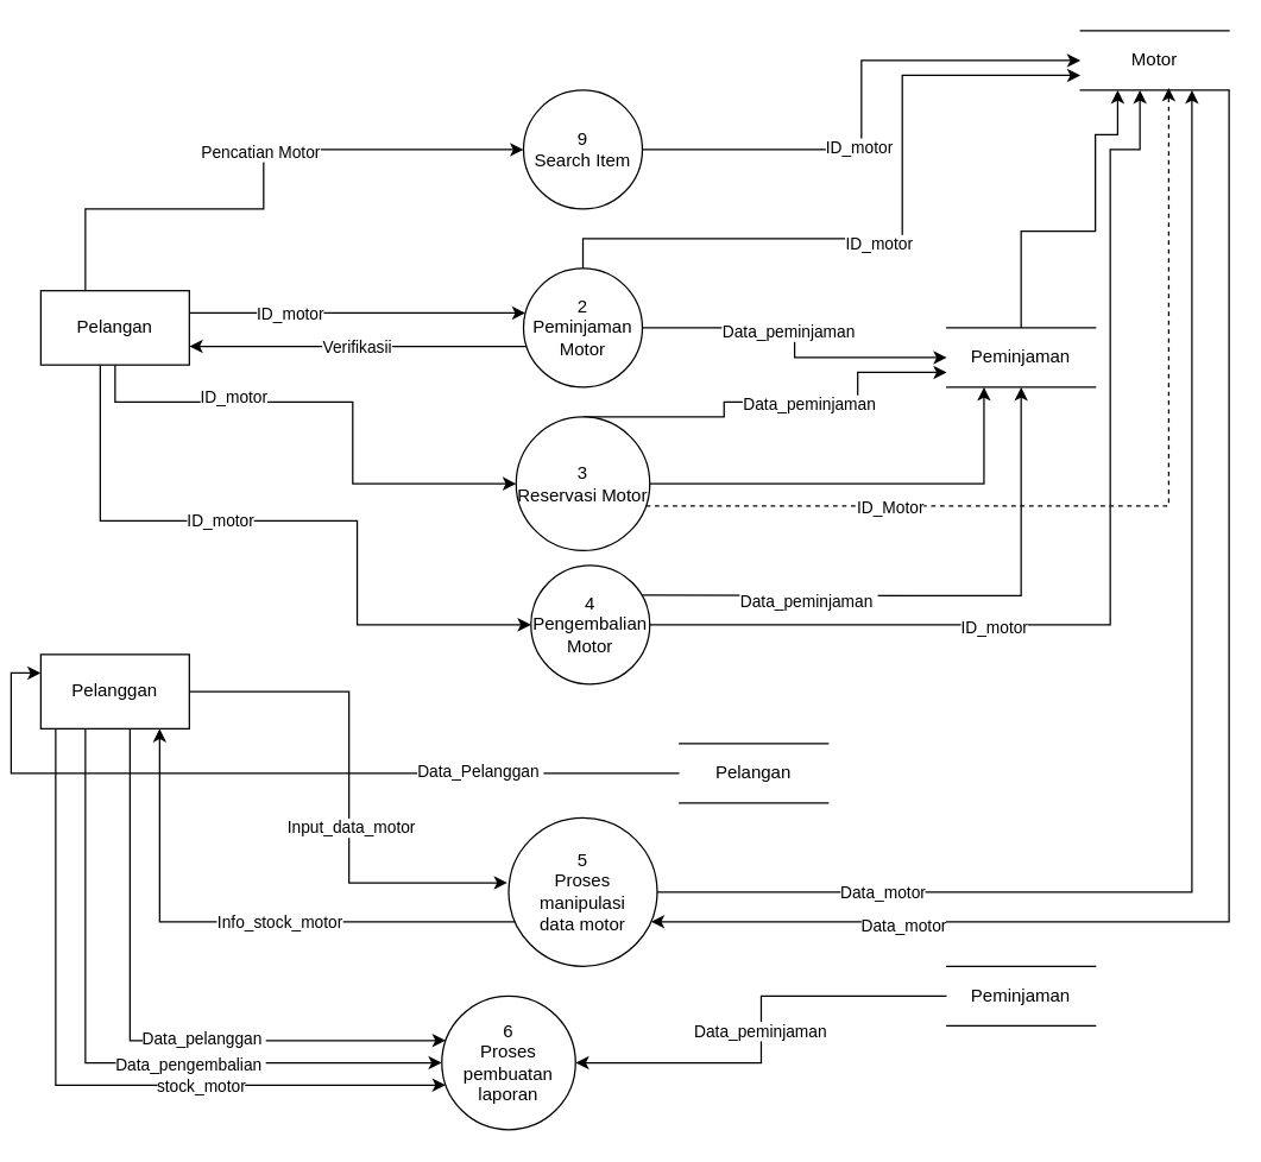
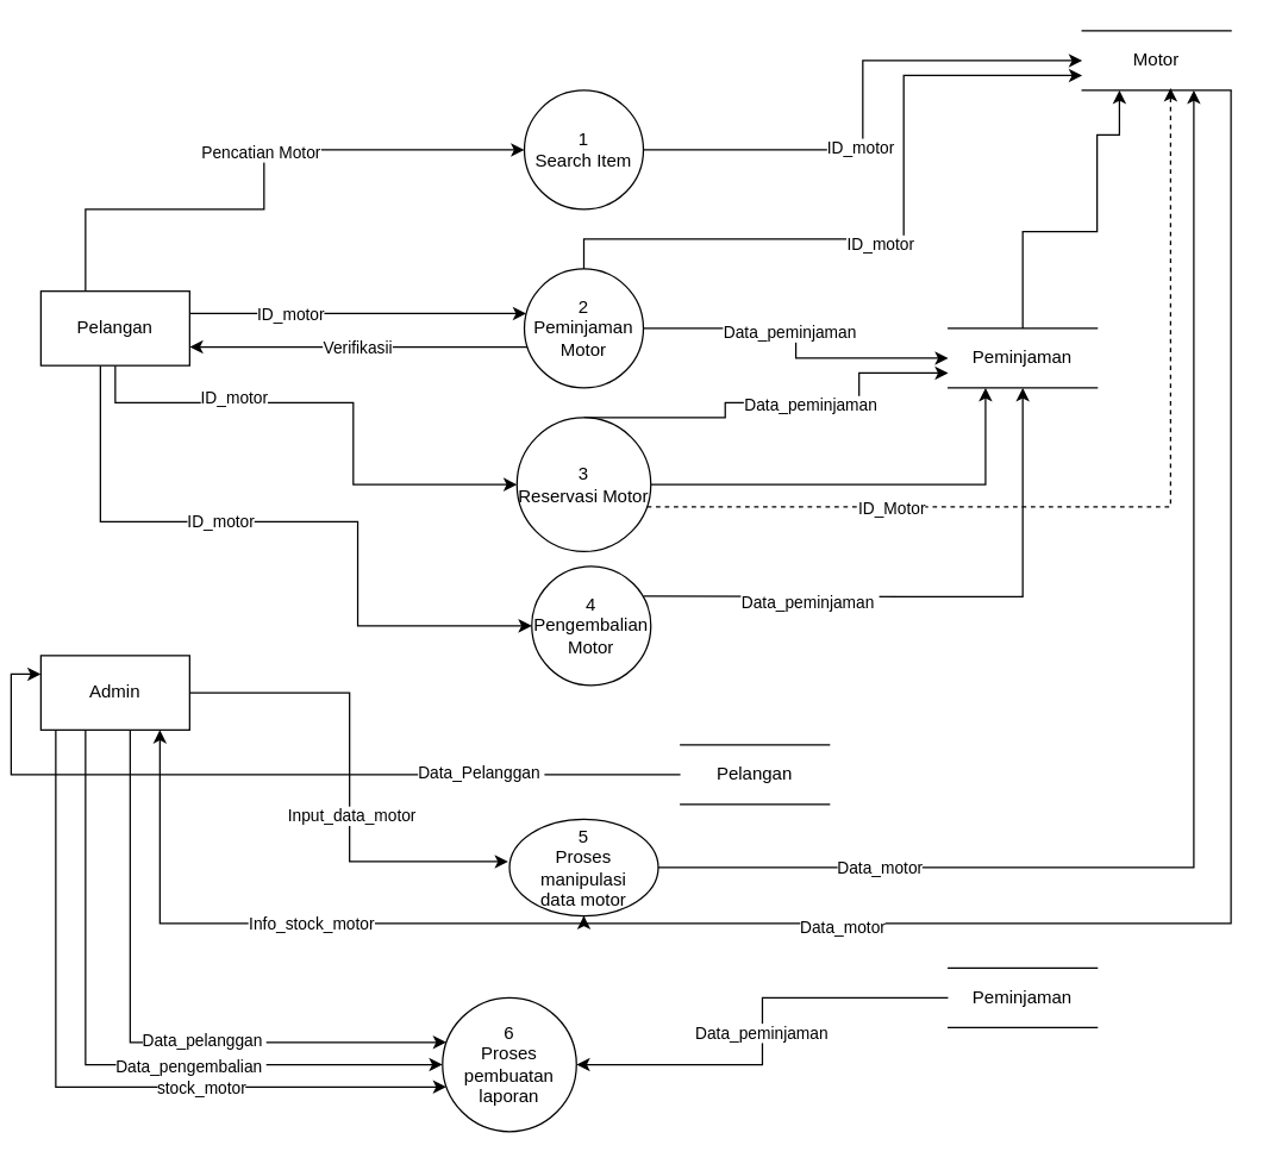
  <mxCell id="0" />
  <mxCell id="1" parent="0" />
  <mxCell id="2" style="edgeStyle=orthogonalEdgeStyle;rounded=0;orthogonalLoop=1;jettySize=auto;html=1;entryX=1;entryY=0.75;entryDx=0;entryDy=0;" edge="1" parent="1" source="8" target="24"><mxGeometry relative="1" as="geometry"><Array as="points"><mxPoint x="233" y="233" /></Array></mxGeometry></mxCell>
  <mxCell id="3" value="Verifikasii" style="edgeLabel;html=1;align=center;verticalAlign=middle;resizable=0;points=[];" vertex="1" connectable="0" parent="2"><mxGeometry x="0.017" relative="1" as="geometry"><mxPoint as="offset" /></mxGeometry></mxCell>
  <mxCell id="4" style="edgeStyle=orthogonalEdgeStyle;rounded=0;orthogonalLoop=1;jettySize=auto;html=1;entryX=0;entryY=0.75;entryDx=0;entryDy=0;" edge="1" parent="1" source="8" target="27"><mxGeometry relative="1" as="geometry"><Array as="points"><mxPoint x="385" y="160" /><mxPoint x="600" y="160" /><mxPoint x="600" y="50" /></Array></mxGeometry></mxCell>
  <mxCell id="5" value="ID_motor&amp;nbsp;" style="edgeLabel;html=1;align=center;verticalAlign=middle;resizable=0;points=[];" vertex="1" connectable="0" parent="4"><mxGeometry x="-0.052" y="-3" relative="1" as="geometry"><mxPoint as="offset" /></mxGeometry></mxCell>
  <mxCell id="6" style="edgeStyle=orthogonalEdgeStyle;rounded=0;orthogonalLoop=1;jettySize=auto;html=1;entryX=0;entryY=0.5;entryDx=0;entryDy=0;" edge="1" parent="1" source="8" target="39"><mxGeometry relative="1" as="geometry" /></mxCell>
  <mxCell id="7" value="Data_peminjaman&amp;nbsp;" style="edgeLabel;html=1;align=center;verticalAlign=middle;resizable=0;points=[];" vertex="1" connectable="0" parent="6"><mxGeometry x="-0.066" y="-3" relative="1" as="geometry"><mxPoint as="offset" /></mxGeometry></mxCell>
  <mxCell id="8" value="2&lt;br&gt;Peminjaman Motor" style="shape=ellipse;html=1;dashed=0;whiteSpace=wrap;perimeter=ellipsePerimeter;" vertex="1" parent="1"><mxGeometry x="345" y="180" width="80" height="80" as="geometry" /></mxCell>
  <mxCell id="9" style="edgeStyle=orthogonalEdgeStyle;rounded=0;orthogonalLoop=1;jettySize=auto;html=1;" edge="1" parent="1" source="15" target="52"><mxGeometry relative="1" as="geometry"><Array as="points"><mxPoint x="80" y="700" /></Array></mxGeometry></mxCell>
  <mxCell id="10" value="Data_pelanggan&amp;nbsp;" style="edgeLabel;html=1;align=center;verticalAlign=middle;resizable=0;points=[];" vertex="1" connectable="0" parent="9"><mxGeometry x="0.225" y="2" relative="1" as="geometry"><mxPoint as="offset" /></mxGeometry></mxCell>
  <mxCell id="11" style="edgeStyle=orthogonalEdgeStyle;rounded=0;orthogonalLoop=1;jettySize=auto;html=1;" edge="1" parent="1" source="15" target="52"><mxGeometry relative="1" as="geometry"><Array as="points"><mxPoint x="50" y="715" /></Array></mxGeometry></mxCell>
  <mxCell id="12" value="Data_pengembalian&amp;nbsp;" style="edgeLabel;html=1;align=center;verticalAlign=middle;resizable=0;points=[];" vertex="1" connectable="0" parent="11"><mxGeometry x="0.268" y="-1" relative="1" as="geometry"><mxPoint as="offset" /></mxGeometry></mxCell>
  <mxCell id="13" style="edgeStyle=orthogonalEdgeStyle;rounded=0;orthogonalLoop=1;jettySize=auto;html=1;" edge="1" parent="1" source="15" target="52"><mxGeometry relative="1" as="geometry"><Array as="points"><mxPoint x="30" y="730" /></Array></mxGeometry></mxCell>
  <mxCell id="14" value="stock_motor" style="edgeLabel;html=1;align=center;verticalAlign=middle;resizable=0;points=[];" vertex="1" connectable="0" parent="13"><mxGeometry x="0.341" relative="1" as="geometry"><mxPoint as="offset" /></mxGeometry></mxCell>
- <mxCell id="15" value="Pelanggan" style="html=1;dashed=0;whiteSpace=wrap;" vertex="1" parent="1"><mxGeometry x="20" y="440" width="100" height="50" as="geometry" /></mxCell>
+ <mxCell id="15" value="Admin" style="html=1;dashed=0;whiteSpace=wrap;" vertex="1" parent="1"><mxGeometry x="20" y="440" width="100" height="50" as="geometry" /></mxCell>
  <mxCell id="16" style="edgeStyle=orthogonalEdgeStyle;rounded=0;orthogonalLoop=1;jettySize=auto;html=1;entryX=0;entryY=0.5;entryDx=0;entryDy=0;" edge="1" parent="1" source="24" target="30"><mxGeometry relative="1" as="geometry"><Array as="points"><mxPoint x="50" y="140" /><mxPoint x="170" y="140" /><mxPoint x="170" y="100" /></Array></mxGeometry></mxCell>
  <mxCell id="17" value="Pencatian Motor" style="edgeLabel;html=1;align=center;verticalAlign=middle;resizable=0;points=[];" vertex="1" connectable="0" parent="16"><mxGeometry x="0.096" y="3" relative="1" as="geometry"><mxPoint as="offset" /></mxGeometry></mxCell>
  <mxCell id="18" style="edgeStyle=orthogonalEdgeStyle;rounded=0;orthogonalLoop=1;jettySize=auto;html=1;" edge="1" parent="1" source="24" target="8"><mxGeometry relative="1" as="geometry"><Array as="points"><mxPoint x="240" y="210" /><mxPoint x="240" y="210" /></Array></mxGeometry></mxCell>
  <mxCell id="19" value="ID_motor" style="edgeLabel;html=1;align=center;verticalAlign=middle;resizable=0;points=[];" vertex="1" connectable="0" parent="18"><mxGeometry x="-0.412" relative="1" as="geometry"><mxPoint as="offset" /></mxGeometry></mxCell>
  <mxCell id="20" style="edgeStyle=orthogonalEdgeStyle;rounded=0;orthogonalLoop=1;jettySize=auto;html=1;entryX=0;entryY=0.5;entryDx=0;entryDy=0;" edge="1" parent="1" source="24" target="34"><mxGeometry relative="1" as="geometry"><Array as="points"><mxPoint x="70" y="270" /><mxPoint x="230" y="270" /><mxPoint x="230" y="325" /></Array></mxGeometry></mxCell>
  <mxCell id="21" value="ID_motor" style="edgeLabel;html=1;align=center;verticalAlign=middle;resizable=0;points=[];" vertex="1" connectable="0" parent="20"><mxGeometry x="-0.403" y="4" relative="1" as="geometry"><mxPoint as="offset" /></mxGeometry></mxCell>
  <mxCell id="22" style="edgeStyle=orthogonalEdgeStyle;rounded=0;orthogonalLoop=1;jettySize=auto;html=1;entryX=0;entryY=0.5;entryDx=0;entryDy=0;" edge="1" parent="1" source="24" target="37"><mxGeometry relative="1" as="geometry"><Array as="points"><mxPoint x="60" y="350" /><mxPoint x="233" y="350" /><mxPoint x="233" y="420" /></Array></mxGeometry></mxCell>
  <mxCell id="23" value="ID_motor" style="edgeLabel;html=1;align=center;verticalAlign=middle;resizable=0;points=[];" vertex="1" connectable="0" parent="22"><mxGeometry x="-0.206" y="1" relative="1" as="geometry"><mxPoint as="offset" /></mxGeometry></mxCell>
  <mxCell id="24" value="Pelangan" style="html=1;dashed=0;whiteSpace=wrap;" vertex="1" parent="1"><mxGeometry x="20" y="195" width="100" height="50" as="geometry" /></mxCell>
  <mxCell id="25" style="edgeStyle=orthogonalEdgeStyle;rounded=0;orthogonalLoop=1;jettySize=auto;html=1;" edge="1" parent="1" source="27" target="51"><mxGeometry relative="1" as="geometry"><Array as="points"><mxPoint x="820" y="620" /></Array></mxGeometry></mxCell>
  <mxCell id="26" value="Data_motor" style="edgeLabel;html=1;align=center;verticalAlign=middle;resizable=0;points=[];" vertex="1" connectable="0" parent="25"><mxGeometry x="0.644" y="2" relative="1" as="geometry"><mxPoint as="offset" /></mxGeometry></mxCell>
  <mxCell id="27" value="Motor" style="html=1;dashed=0;whiteSpace=wrap;shape=partialRectangle;right=0;left=0;" vertex="1" parent="1"><mxGeometry x="720" y="20" width="100" height="40" as="geometry" /></mxCell>
  <mxCell id="28" style="edgeStyle=orthogonalEdgeStyle;rounded=0;orthogonalLoop=1;jettySize=auto;html=1;entryX=0;entryY=0.5;entryDx=0;entryDy=0;" edge="1" parent="1" source="30" target="27"><mxGeometry relative="1" as="geometry" /></mxCell>
  <mxCell id="29" value="ID_motor" style="edgeLabel;html=1;align=center;verticalAlign=middle;resizable=0;points=[];" vertex="1" connectable="0" parent="28"><mxGeometry x="-0.185" y="2" relative="1" as="geometry"><mxPoint as="offset" /></mxGeometry></mxCell>
- <mxCell id="30" value="9&lt;br&gt;Search Item" style="shape=ellipse;html=1;dashed=0;whiteSpace=wrap;perimeter=ellipsePerimeter;" vertex="1" parent="1"><mxGeometry x="345" y="60" width="80" height="80" as="geometry" /></mxCell>
+ <mxCell id="30" value="1&lt;br&gt;Search Item" style="shape=ellipse;html=1;dashed=0;whiteSpace=wrap;perimeter=ellipsePerimeter;" vertex="1" parent="1"><mxGeometry x="345" y="60" width="80" height="80" as="geometry" /></mxCell>
  <mxCell id="31" style="edgeStyle=orthogonalEdgeStyle;rounded=0;orthogonalLoop=1;jettySize=auto;html=1;entryX=0.25;entryY=1;entryDx=0;entryDy=0;" edge="1" parent="1" source="39" target="27"><mxGeometry relative="1" as="geometry"><Array as="points"><mxPoint x="680" y="155" /><mxPoint x="730" y="155" /><mxPoint x="730" y="90" /></Array></mxGeometry></mxCell>
  <mxCell id="32" style="edgeStyle=orthogonalEdgeStyle;rounded=0;orthogonalLoop=1;jettySize=auto;html=1;entryX=0;entryY=0.75;entryDx=0;entryDy=0;" edge="1" parent="1" source="34" target="39"><mxGeometry relative="1" as="geometry"><Array as="points"><mxPoint x="480" y="280" /><mxPoint x="480" y="270" /><mxPoint x="570" y="270" /></Array></mxGeometry></mxCell>
  <mxCell id="33" value="Data_peminjaman&amp;nbsp;" style="edgeLabel;html=1;align=center;verticalAlign=middle;resizable=0;points=[];" vertex="1" connectable="0" parent="32"><mxGeometry x="0.185" y="-1" relative="1" as="geometry"><mxPoint as="offset" /></mxGeometry></mxCell>
  <mxCell id="34" value="3&lt;br&gt;Reservasi Motor" style="shape=ellipse;html=1;dashed=0;whiteSpace=wrap;perimeter=ellipsePerimeter;" vertex="1" parent="1"><mxGeometry x="340" y="280" width="90" height="90" as="geometry" /></mxCell>
  <mxCell id="35" style="edgeStyle=orthogonalEdgeStyle;rounded=0;orthogonalLoop=1;jettySize=auto;html=1;entryX=0.5;entryY=1;entryDx=0;entryDy=0;" edge="1" parent="1" target="39"><mxGeometry relative="1" as="geometry"><mxPoint x="425" y="400" as="sourcePoint" /><mxPoint x="675" y="240" as="targetPoint" /></mxGeometry></mxCell>
  <mxCell id="36" value="Data_peminjaman&amp;nbsp;" style="edgeLabel;html=1;align=center;verticalAlign=middle;resizable=0;points=[];" vertex="1" connectable="0" parent="35"><mxGeometry x="-0.436" y="-4" relative="1" as="geometry"><mxPoint as="offset" /></mxGeometry></mxCell>
  <mxCell id="37" value="4&lt;br&gt;Pengembalian Motor" style="shape=ellipse;html=1;dashed=0;whiteSpace=wrap;perimeter=ellipsePerimeter;" vertex="1" parent="1"><mxGeometry x="350" y="380" width="80" height="80" as="geometry" /></mxCell>
  <mxCell id="38" value="" style="edgeStyle=orthogonalEdgeStyle;rounded=0;orthogonalLoop=1;jettySize=auto;html=1;entryX=0.25;entryY=1;entryDx=0;entryDy=0;" edge="1" parent="1" source="34" target="39"><mxGeometry relative="1" as="geometry"><mxPoint x="430" y="325" as="sourcePoint" /><mxPoint x="655" y="120" as="targetPoint" /></mxGeometry></mxCell>
  <mxCell id="39" value="Peminjaman" style="html=1;dashed=0;whiteSpace=wrap;shape=partialRectangle;right=0;left=0;" vertex="1" parent="1"><mxGeometry x="630" y="220" width="100" height="40" as="geometry" /></mxCell>
  <mxCell id="40" style="edgeStyle=orthogonalEdgeStyle;rounded=0;orthogonalLoop=1;jettySize=auto;html=1;entryX=0.594;entryY=0.961;entryDx=0;entryDy=0;entryPerimeter=0;dashed=1;" edge="1" parent="1" source="34" target="27"><mxGeometry relative="1" as="geometry"><Array as="points"><mxPoint x="779" y="340" /></Array></mxGeometry></mxCell>
  <mxCell id="41" value="ID_Motor" style="edgeLabel;html=1;align=center;verticalAlign=middle;resizable=0;points=[];" vertex="1" connectable="0" parent="40"><mxGeometry x="-0.483" relative="1" as="geometry"><mxPoint as="offset" /></mxGeometry></mxCell>
- <mxCell id="42" style="edgeStyle=orthogonalEdgeStyle;rounded=0;orthogonalLoop=1;jettySize=auto;html=1;entryX=0.4;entryY=1;entryDx=0;entryDy=0;entryPerimeter=0;" edge="1" parent="1" source="37" target="27"><mxGeometry relative="1" as="geometry"><Array as="points"><mxPoint x="740" y="420" /><mxPoint x="740" y="100" /><mxPoint x="760" y="100" /></Array></mxGeometry></mxCell>
- <mxCell id="43" value="ID_motor" style="edgeLabel;html=1;align=center;verticalAlign=middle;resizable=0;points=[];" vertex="1" connectable="0" parent="42"><mxGeometry x="-0.329" y="-1" relative="1" as="geometry"><mxPoint as="offset" /></mxGeometry></mxCell>
  <mxCell id="44" style="edgeStyle=orthogonalEdgeStyle;rounded=0;orthogonalLoop=1;jettySize=auto;html=1;entryX=0;entryY=0.25;entryDx=0;entryDy=0;" edge="1" parent="1" source="46" target="15"><mxGeometry relative="1" as="geometry" /></mxCell>
  <mxCell id="45" value="Data_Pelanggan&amp;nbsp;" style="edgeLabel;html=1;align=center;verticalAlign=middle;resizable=0;points=[];" vertex="1" connectable="0" parent="44"><mxGeometry x="-0.496" y="-2" relative="1" as="geometry"><mxPoint as="offset" /></mxGeometry></mxCell>
  <mxCell id="46" value="Pelangan" style="html=1;dashed=0;whiteSpace=wrap;shape=partialRectangle;right=0;left=0;" vertex="1" parent="1"><mxGeometry x="450" y="500" width="100" height="40" as="geometry" /></mxCell>
  <mxCell id="47" style="edgeStyle=orthogonalEdgeStyle;rounded=0;orthogonalLoop=1;jettySize=auto;html=1;" edge="1" parent="1" source="51" target="15"><mxGeometry relative="1" as="geometry"><Array as="points"><mxPoint x="100" y="620" /></Array></mxGeometry></mxCell>
  <mxCell id="48" value="Info_stock_motor" style="edgeLabel;html=1;align=center;verticalAlign=middle;resizable=0;points=[];" vertex="1" connectable="0" parent="47"><mxGeometry x="0.156" relative="1" as="geometry"><mxPoint x="54" as="offset" /></mxGeometry></mxCell>
  <mxCell id="49" style="edgeStyle=orthogonalEdgeStyle;rounded=0;orthogonalLoop=1;jettySize=auto;html=1;entryX=0.75;entryY=1;entryDx=0;entryDy=0;" edge="1" parent="1" source="51" target="27"><mxGeometry relative="1" as="geometry" /></mxCell>
  <mxCell id="50" value="Data_motor" style="edgeLabel;html=1;align=center;verticalAlign=middle;resizable=0;points=[];" vertex="1" connectable="0" parent="49"><mxGeometry x="-0.665" relative="1" as="geometry"><mxPoint as="offset" /></mxGeometry></mxCell>
- <mxCell id="51" value="5&lt;br&gt;Proses&lt;br&gt;&amp;nbsp;manipulasi&amp;nbsp;&lt;br&gt;data motor" style="shape=ellipse;html=1;dashed=0;whiteSpace=wrap;perimeter=ellipsePerimeter;" vertex="1" parent="1"><mxGeometry x="335" y="550" width="100" height="100" as="geometry" /></mxCell>
+ <mxCell id="51" value="5&lt;br&gt;Proses&lt;br&gt;&amp;nbsp;manipulasi&amp;nbsp;&lt;br&gt;data motor" style="shape=ellipse;html=1;dashed=0;whiteSpace=wrap;perimeter=ellipsePerimeter;" vertex="1" parent="1"><mxGeometry x="335" y="550" width="100" height="65" as="geometry" /></mxCell>
  <mxCell id="52" value="6&lt;br&gt;Proses&lt;br&gt;pembuatan&lt;br&gt;laporan" style="shape=ellipse;html=1;dashed=0;whiteSpace=wrap;perimeter=ellipsePerimeter;" vertex="1" parent="1"><mxGeometry x="290" y="670" width="90" height="90" as="geometry" /></mxCell>
  <mxCell id="53" style="edgeStyle=orthogonalEdgeStyle;rounded=0;orthogonalLoop=1;jettySize=auto;html=1;entryX=-0.009;entryY=0.438;entryDx=0;entryDy=0;entryPerimeter=0;" edge="1" parent="1" source="15" target="51"><mxGeometry relative="1" as="geometry" /></mxCell>
  <mxCell id="54" value="Input_data_motor" style="edgeLabel;html=1;align=center;verticalAlign=middle;resizable=0;points=[];" vertex="1" connectable="0" parent="53"><mxGeometry x="0.152" y="1" relative="1" as="geometry"><mxPoint y="1" as="offset" /></mxGeometry></mxCell>
  <mxCell id="55" style="edgeStyle=orthogonalEdgeStyle;rounded=0;orthogonalLoop=1;jettySize=auto;html=1;entryX=1;entryY=0.5;entryDx=0;entryDy=0;" edge="1" parent="1" source="57" target="52"><mxGeometry relative="1" as="geometry" /></mxCell>
  <mxCell id="56" value="Data_peminjaman&amp;nbsp;" style="edgeLabel;html=1;align=center;verticalAlign=middle;resizable=0;points=[];" vertex="1" connectable="0" parent="55"><mxGeometry x="0.001" relative="1" as="geometry"><mxPoint as="offset" /></mxGeometry></mxCell>
  <mxCell id="57" value="Peminjaman" style="html=1;dashed=0;whiteSpace=wrap;shape=partialRectangle;right=0;left=0;" vertex="1" parent="1"><mxGeometry x="630" y="650" width="100" height="40" as="geometry" /></mxCell>
